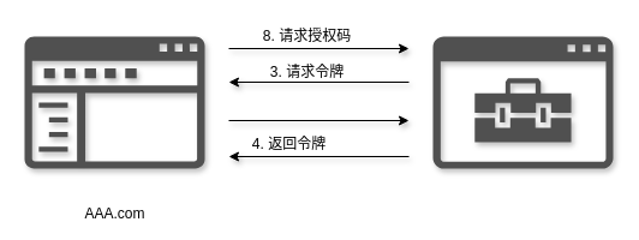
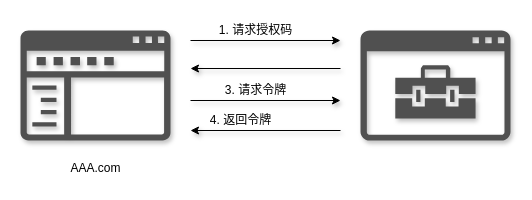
  <mxCell id="0" />
  <mxCell id="1" parent="0" />
  <mxCell id="2" value="" style="pointerEvents=1;shadow=1;dashed=0;html=1;strokeColor=none;labelPosition=center;verticalLabelPosition=bottom;verticalAlign=top;align=center;fillColor=#505050;shape=mxgraph.mscae.intune.company_portal" parent="1" vertex="1"><mxGeometry x="20" y="30" width="150" height="110" as="geometry" /></mxCell>
  <mxCell id="3" value="" style="pointerEvents=1;shadow=1;dashed=0;html=1;strokeColor=none;labelPosition=center;verticalLabelPosition=bottom;verticalAlign=top;align=center;fillColor=#505050;shape=mxgraph.mscae.intune.intune_managed_app" parent="1" vertex="1"><mxGeometry x="360" y="30" width="150" height="110" as="geometry" /></mxCell>
  <mxCell id="4" value="" style="endArrow=classic;html=1;shadow=1;" parent="1" edge="1"><mxGeometry width="50" height="50" relative="1" as="geometry"><mxPoint x="190" y="40" as="sourcePoint" /><mxPoint x="340" y="40" as="targetPoint" /></mxGeometry></mxCell>
- <mxCell id="5" value="8. 请求授权码" style="text;html=1;align=center;verticalAlign=middle;resizable=0;points=[];autosize=1;shadow=1;" parent="1" vertex="1"><mxGeometry x="210" y="20" width="90" height="20" as="geometry" /></mxCell>
+ <mxCell id="5" value="1. 请求授权码" style="text;html=1;align=center;verticalAlign=middle;resizable=0;points=[];autosize=1;shadow=1;" parent="1" vertex="1"><mxGeometry x="210" y="20" width="90" height="20" as="geometry" /></mxCell>
  <mxCell id="6" value="" style="endArrow=classic;html=1;shadow=1;" parent="1" edge="1"><mxGeometry width="50" height="50" relative="1" as="geometry"><mxPoint x="190" y="100" as="sourcePoint" /><mxPoint x="340" y="100" as="targetPoint" /></mxGeometry></mxCell>
  <mxCell id="7" value="" style="endArrow=classic;html=1;shadow=1;" parent="1" edge="1"><mxGeometry width="50" height="50" relative="1" as="geometry"><mxPoint x="340" y="68" as="sourcePoint" /><mxPoint x="190" y="68" as="targetPoint" /></mxGeometry></mxCell>
- <mxCell id="8" value="3. 请求令牌" style="text;html=1;align=center;verticalAlign=middle;resizable=0;points=[];autosize=1;shadow=1;" parent="1" vertex="1"><mxGeometry x="215" y="50" width="80" height="20" as="geometry" /></mxCell>
+ <mxCell id="8" value="3. 请求令牌" style="text;html=1;align=center;verticalAlign=middle;resizable=0;points=[];autosize=1;shadow=1;" parent="1" vertex="1"><mxGeometry x="215" y="80" width="80" height="20" as="geometry" /></mxCell>
  <mxCell id="9" value="" style="endArrow=classic;html=1;shadow=1;" parent="1" edge="1"><mxGeometry width="50" height="50" relative="1" as="geometry"><mxPoint x="340" y="130" as="sourcePoint" /><mxPoint x="190" y="130" as="targetPoint" /></mxGeometry></mxCell>
  <mxCell id="10" value="4. 返回令牌" style="text;html=1;align=center;verticalAlign=middle;resizable=0;points=[];autosize=1;shadow=1;" parent="1" vertex="1"><mxGeometry x="200" y="110" width="80" height="20" as="geometry" /></mxCell>
- <mxCell id="11" value="AAA.com" style="text;html=1;align=center;verticalAlign=middle;resizable=0;points=[];autosize=1;fillColor=none;strokeColor=none;" parent="1" vertex="1"><mxGeometry x="60" y="168" width="70" height="20" as="geometry" /></mxCell>
+ <mxCell id="11" value="AAA.com" style="text;html=1;align=center;verticalAlign=middle;resizable=0;points=[];autosize=1;fillColor=none;strokeColor=none;" parent="1" vertex="1"><mxGeometry x="60" y="158" width="70" height="20" as="geometry" /></mxCell>
